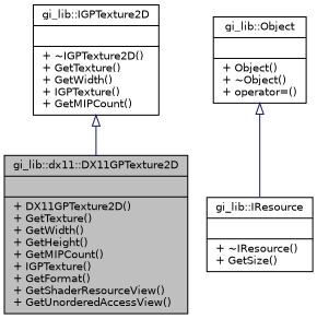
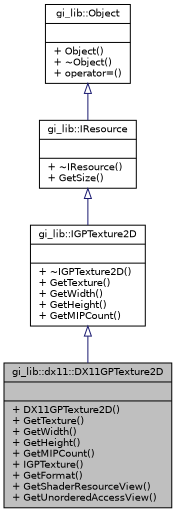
  digraph {
    fontname="DejaVu Sans"
    node [color=black fillcolor=white fontname="DejaVu Sans" fontsize=10 shape=record style=filled]
    edge [arrowtail=onormal color=midnightblue dir=back fontname="DejaVu Sans" fontsize=10 labelfontname=Helvetica labelfontsize=10 style=solid]
    n1 [fillcolor=grey75 fontcolor=black height=0.2 label="{gi_lib::dx11::DX11GPTexture2D\n||+ DX11GPTexture2D()\l+ GetTexture()\l+ GetWidth()\l+ GetHeight()\l+ GetMIPCount()\l+ IGPTexture()\l+ GetFormat()\l+ GetShaderResourceView()\l+ GetUnorderedAccessView()\l}" width=0.4]
-   n2 [height=0.2 label="{gi_lib::IGPTexture2D\n||+ ~IGPTexture2D()\l+ GetTexture()\l+ GetWidth()\l+ IGPTexture()\l+ GetMIPCount()\l}" width=0.4]
+   n2 [height=0.2 label="{gi_lib::IGPTexture2D\n||+ ~IGPTexture2D()\l+ GetTexture()\l+ GetWidth()\l+ GetHeight()\l+ GetMIPCount()\l}" width=0.4]
    n3 [height=0.2 label="{gi_lib::IResource\n||+ ~IResource()\l+ GetSize()\l}" width=0.4]
    n4 [height=0.2 label="{gi_lib::Object\n||+ Object()\l+ ~Object()\l+ operator=()\l}" width=0.4]
    n2 -> n1
+   n3 -> n2
    n4 -> n3
  }
